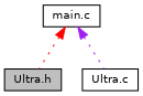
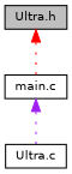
  digraph {
    node [color=black fillcolor=white fontname=Helvetica fontsize=10 shape=record style=filled]
    edge [dir=back fontname=Helvetica fontsize=10 labelfontname=Helvetica labelfontsize=10 style=dotted]
    n1 [fillcolor=grey75 fontcolor=black height=0.2 label="Ultra.h" width=0.4]
    n2 [height=0.2 label="main.c" width=0.4]
    n3 [height=0.2 label="Ultra.c" width=0.4]
-   n2 -> n1 [color=red]
+   n1 -> n2 [color=red]
    n2 -> n3 [color=purple]
  }
